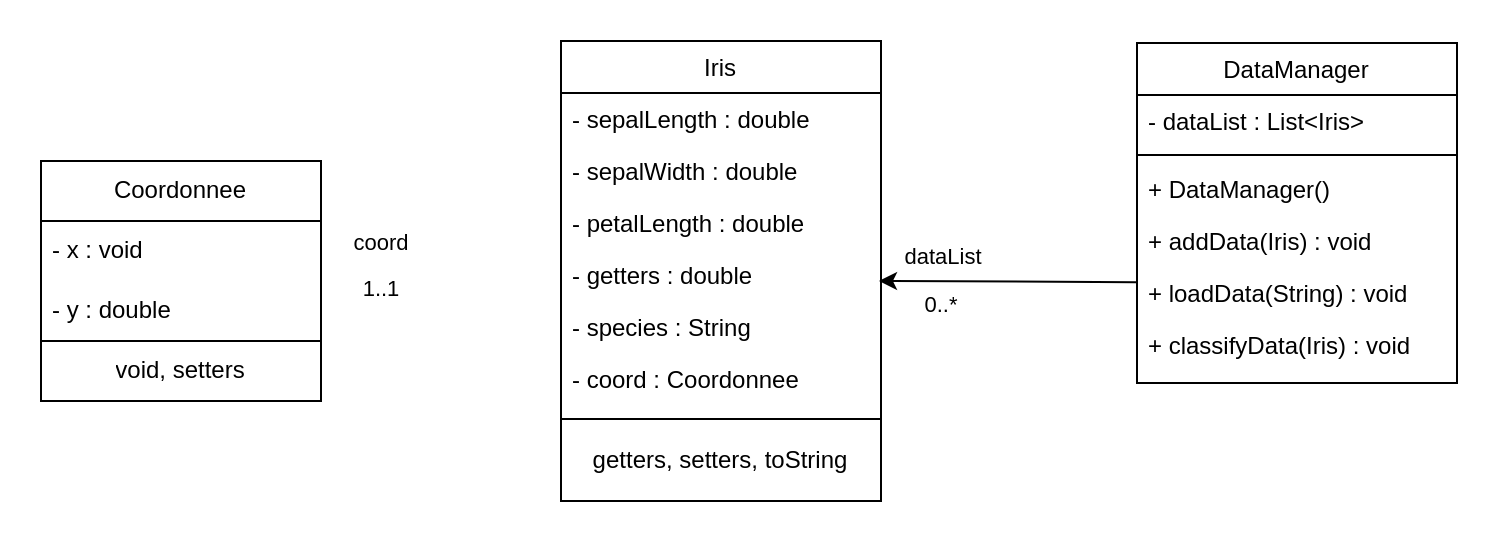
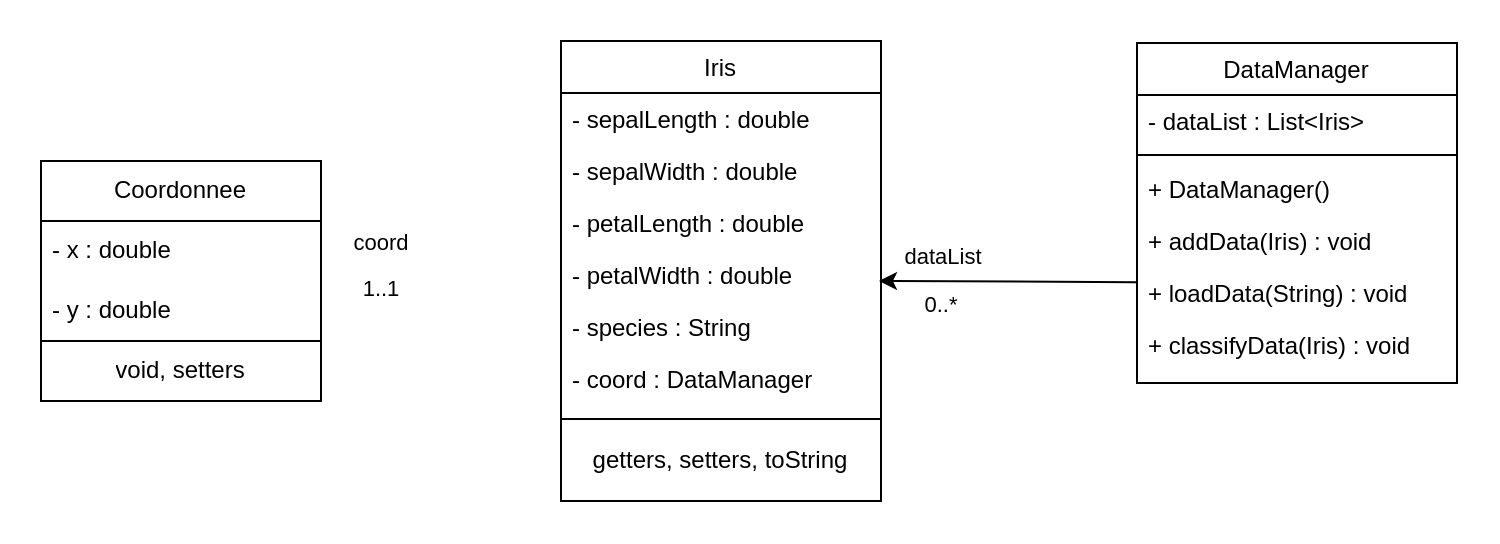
  <mxCell id="0" />
  <mxCell id="1" parent="0" />
  <mxCell id="2" value="Iris" style="swimlane;fontStyle=0;align=center;verticalAlign=top;childLayout=stackLayout;horizontal=1;startSize=26;horizontalStack=0;resizeParent=1;resizeLast=0;collapsible=1;marginBottom=0;rounded=0;shadow=0;strokeWidth=1;" parent="1" vertex="1"><mxGeometry x="280" y="20" width="160" height="230" as="geometry"><mxRectangle x="230" y="140" width="160" height="26" as="alternateBounds" /></mxGeometry></mxCell>
  <mxCell id="3" value="- sepalLength : double" style="text;align=left;verticalAlign=top;spacingLeft=4;spacingRight=4;overflow=hidden;rotatable=0;points=[[0,0.5],[1,0.5]];portConstraint=eastwest;" parent="2" vertex="1"><mxGeometry y="26" width="160" height="26" as="geometry" /></mxCell>
  <mxCell id="4" value="- sepalWidth : double" style="text;align=left;verticalAlign=top;spacingLeft=4;spacingRight=4;overflow=hidden;rotatable=0;points=[[0,0.5],[1,0.5]];portConstraint=eastwest;rounded=0;shadow=0;html=0;" parent="2" vertex="1"><mxGeometry y="52" width="160" height="26" as="geometry" /></mxCell>
  <mxCell id="5" value="- petalLength : double" style="text;align=left;verticalAlign=top;spacingLeft=4;spacingRight=4;overflow=hidden;rotatable=0;points=[[0,0.5],[1,0.5]];portConstraint=eastwest;rounded=0;shadow=0;html=0;" parent="2" vertex="1"><mxGeometry y="78" width="160" height="26" as="geometry" /></mxCell>
- <mxCell id="6" value="- getters : double" style="text;align=left;verticalAlign=top;spacingLeft=4;spacingRight=4;overflow=hidden;rotatable=0;points=[[0,0.5],[1,0.5]];portConstraint=eastwest;rounded=0;shadow=0;html=0;" vertex="1" parent="2"><mxGeometry y="104" width="160" height="26" as="geometry" /></mxCell>
+ <mxCell id="6" value="- petalWidth : double" style="text;align=left;verticalAlign=top;spacingLeft=4;spacingRight=4;overflow=hidden;rotatable=0;points=[[0,0.5],[1,0.5]];portConstraint=eastwest;rounded=0;shadow=0;html=0;" vertex="1" parent="2"><mxGeometry y="104" width="160" height="26" as="geometry" /></mxCell>
  <mxCell id="7" value="- species : String" style="text;align=left;verticalAlign=top;spacingLeft=4;spacingRight=4;overflow=hidden;rotatable=0;points=[[0,0.5],[1,0.5]];portConstraint=eastwest;rounded=0;shadow=0;html=0;" vertex="1" parent="2"><mxGeometry y="130" width="160" height="26" as="geometry" /></mxCell>
  <mxCell id="8" value="" style="endArrow=none;html=1;rounded=0;" edge="1" parent="2"><mxGeometry width="50" height="50" relative="1" as="geometry"><mxPoint y="189" as="sourcePoint" /><mxPoint x="160" y="189" as="targetPoint" /></mxGeometry></mxCell>
- <mxCell id="9" value="- coord : Coordonnee" style="text;align=left;verticalAlign=top;spacingLeft=4;spacingRight=4;overflow=hidden;rotatable=0;points=[[0,0.5],[1,0.5]];portConstraint=eastwest;rounded=0;shadow=0;html=0;" vertex="1" parent="2"><mxGeometry y="156" width="160" height="34" as="geometry" /></mxCell>
+ <mxCell id="9" value="- coord : DataManager" style="text;align=left;verticalAlign=top;spacingLeft=4;spacingRight=4;overflow=hidden;rotatable=0;points=[[0,0.5],[1,0.5]];portConstraint=eastwest;rounded=0;shadow=0;html=0;" vertex="1" parent="2"><mxGeometry y="156" width="160" height="34" as="geometry" /></mxCell>
  <mxCell id="10" value="&lt;span style=&quot;white-space: nowrap;&quot;&gt;getters, setters, toString&lt;/span&gt;" style="text;html=1;align=center;verticalAlign=middle;whiteSpace=wrap;rounded=0;" vertex="1" parent="2"><mxGeometry y="190" width="160" height="40" as="geometry" /></mxCell>
  <mxCell id="11" value="DataManager" style="swimlane;fontStyle=0;align=center;verticalAlign=top;childLayout=stackLayout;horizontal=1;startSize=26;horizontalStack=0;resizeParent=1;resizeLast=0;collapsible=1;marginBottom=0;rounded=0;shadow=0;strokeWidth=1;" parent="1" vertex="1"><mxGeometry x="568" y="21" width="160" height="170" as="geometry"><mxRectangle x="550" y="140" width="160" height="26" as="alternateBounds" /></mxGeometry></mxCell>
  <mxCell id="12" value="- dataList : List&lt;Iris&gt;" style="text;align=left;verticalAlign=top;spacingLeft=4;spacingRight=4;overflow=hidden;rotatable=0;points=[[0,0.5],[1,0.5]];portConstraint=eastwest;" parent="11" vertex="1"><mxGeometry y="26" width="160" height="26" as="geometry" /></mxCell>
  <mxCell id="13" value="" style="line;html=1;strokeWidth=1;align=left;verticalAlign=middle;spacingTop=-1;spacingLeft=3;spacingRight=3;rotatable=0;labelPosition=right;points=[];portConstraint=eastwest;" parent="11" vertex="1"><mxGeometry y="52" width="160" height="8" as="geometry" /></mxCell>
  <mxCell id="14" value="+ DataManager()" style="text;align=left;verticalAlign=top;spacingLeft=4;spacingRight=4;overflow=hidden;rotatable=0;points=[[0,0.5],[1,0.5]];portConstraint=eastwest;" parent="11" vertex="1"><mxGeometry y="60" width="160" height="26" as="geometry" /></mxCell>
  <mxCell id="15" value="+ addData(Iris) : void" style="text;align=left;verticalAlign=top;spacingLeft=4;spacingRight=4;overflow=hidden;rotatable=0;points=[[0,0.5],[1,0.5]];portConstraint=eastwest;" parent="11" vertex="1"><mxGeometry y="86" width="160" height="26" as="geometry" /></mxCell>
  <mxCell id="16" value="+ loadData(String) : void" style="text;align=left;verticalAlign=top;spacingLeft=4;spacingRight=4;overflow=hidden;rotatable=0;points=[[0,0.5],[1,0.5]];portConstraint=eastwest;" vertex="1" parent="11"><mxGeometry y="112" width="160" height="26" as="geometry" /></mxCell>
  <mxCell id="17" value="+ classifyData(Iris) : void" style="text;align=left;verticalAlign=top;spacingLeft=4;spacingRight=4;overflow=hidden;rotatable=0;points=[[0,0.5],[1,0.5]];portConstraint=eastwest;" vertex="1" parent="11"><mxGeometry y="138" width="160" height="26" as="geometry" /></mxCell>
  <mxCell id="18" value="" style="endArrow=classic;html=1;rounded=0;exitX=-0.003;exitY=0.291;exitDx=0;exitDy=0;exitPerimeter=0;" edge="1" parent="1" source="16"><mxGeometry relative="1" as="geometry"><mxPoint x="560" y="130" as="sourcePoint" /><mxPoint x="439" y="140" as="targetPoint" /></mxGeometry></mxCell>
  <mxCell id="19" value="dataList" style="edgeLabel;resizable=0;html=1;;align=center;verticalAlign=middle;" connectable="0" vertex="1" parent="18"><mxGeometry relative="1" as="geometry"><mxPoint x="-33" y="-13" as="offset" /></mxGeometry></mxCell>
  <mxCell id="20" value="0..*" style="edgeLabel;resizable=0;html=1;;align=center;verticalAlign=middle;" connectable="0" vertex="1" parent="1"><mxGeometry x="480.174" y="148.003" as="geometry"><mxPoint x="-11" y="3" as="offset" /></mxGeometry></mxCell>
  <mxCell id="21" value="Coordonnee" style="swimlane;fontStyle=0;childLayout=stackLayout;horizontal=1;startSize=30;horizontalStack=0;resizeParent=1;resizeParentMax=0;resizeLast=0;collapsible=1;marginBottom=0;whiteSpace=wrap;html=1;" vertex="1" parent="1"><mxGeometry x="20" y="80" width="140" height="120" as="geometry" /></mxCell>
- <mxCell id="22" value="- x : void" style="text;strokeColor=none;fillColor=none;align=left;verticalAlign=middle;spacingLeft=4;spacingRight=4;overflow=hidden;points=[[0,0.5],[1,0.5]];portConstraint=eastwest;rotatable=0;whiteSpace=wrap;html=1;" vertex="1" parent="21"><mxGeometry y="30" width="140" height="30" as="geometry" /></mxCell>
+ <mxCell id="22" value="- x : double" style="text;strokeColor=none;fillColor=none;align=left;verticalAlign=middle;spacingLeft=4;spacingRight=4;overflow=hidden;points=[[0,0.5],[1,0.5]];portConstraint=eastwest;rotatable=0;whiteSpace=wrap;html=1;" vertex="1" parent="21"><mxGeometry y="30" width="140" height="30" as="geometry" /></mxCell>
  <mxCell id="23" value="- y : double" style="text;strokeColor=none;fillColor=none;align=left;verticalAlign=middle;spacingLeft=4;spacingRight=4;overflow=hidden;points=[[0,0.5],[1,0.5]];portConstraint=eastwest;rotatable=0;whiteSpace=wrap;html=1;" vertex="1" parent="21"><mxGeometry y="60" width="140" height="30" as="geometry" /></mxCell>
  <mxCell id="24" value="" style="endArrow=none;html=1;rounded=0;" edge="1" parent="21"><mxGeometry width="50" height="50" relative="1" as="geometry"><mxPoint y="90" as="sourcePoint" /><mxPoint x="140" y="90" as="targetPoint" /></mxGeometry></mxCell>
  <mxCell id="25" value="void, setters" style="text;strokeColor=none;fillColor=none;align=center;verticalAlign=middle;spacingLeft=4;spacingRight=4;overflow=hidden;points=[[0,0.5],[1,0.5]];portConstraint=eastwest;rotatable=0;whiteSpace=wrap;html=1;" vertex="1" parent="21"><mxGeometry y="90" width="140" height="30" as="geometry" /></mxCell>
  <mxCell id="26" value="coord" style="edgeLabel;resizable=0;html=1;;align=center;verticalAlign=middle;" connectable="0" vertex="1" parent="1"><mxGeometry x="189.998" y="120.004" as="geometry" /></mxCell>
  <mxCell id="27" value="1..1" style="edgeLabel;resizable=0;html=1;;align=center;verticalAlign=middle;" connectable="0" vertex="1" parent="1"><mxGeometry x="200.004" y="140.003" as="geometry"><mxPoint x="-11" y="3" as="offset" /></mxGeometry></mxCell>
